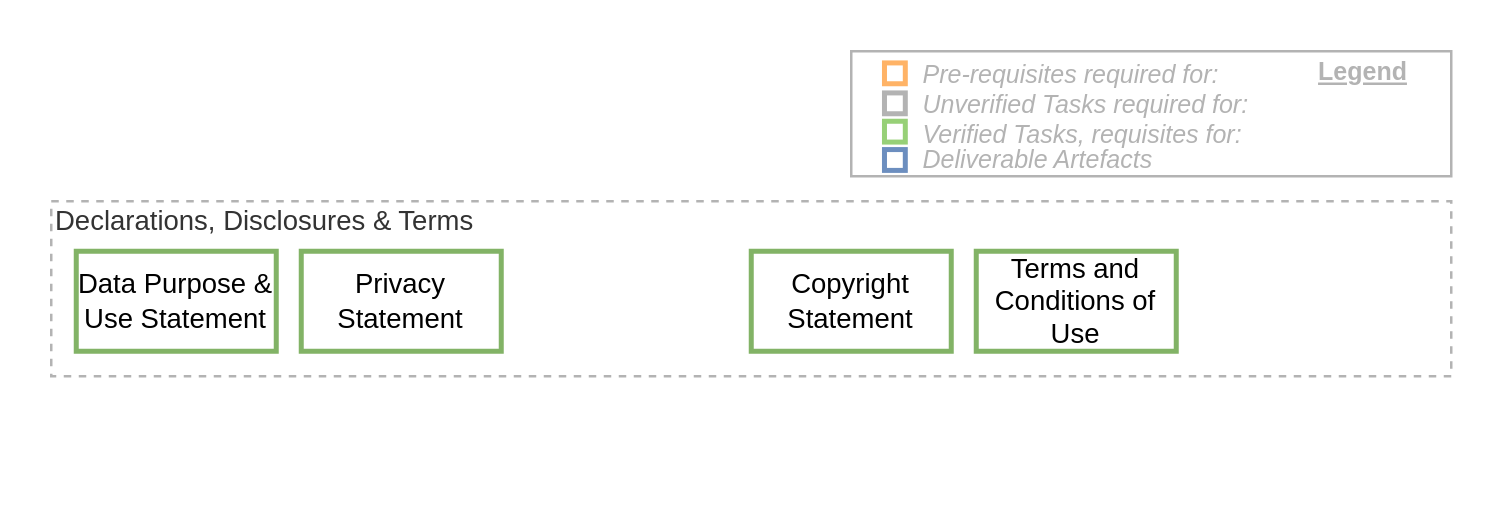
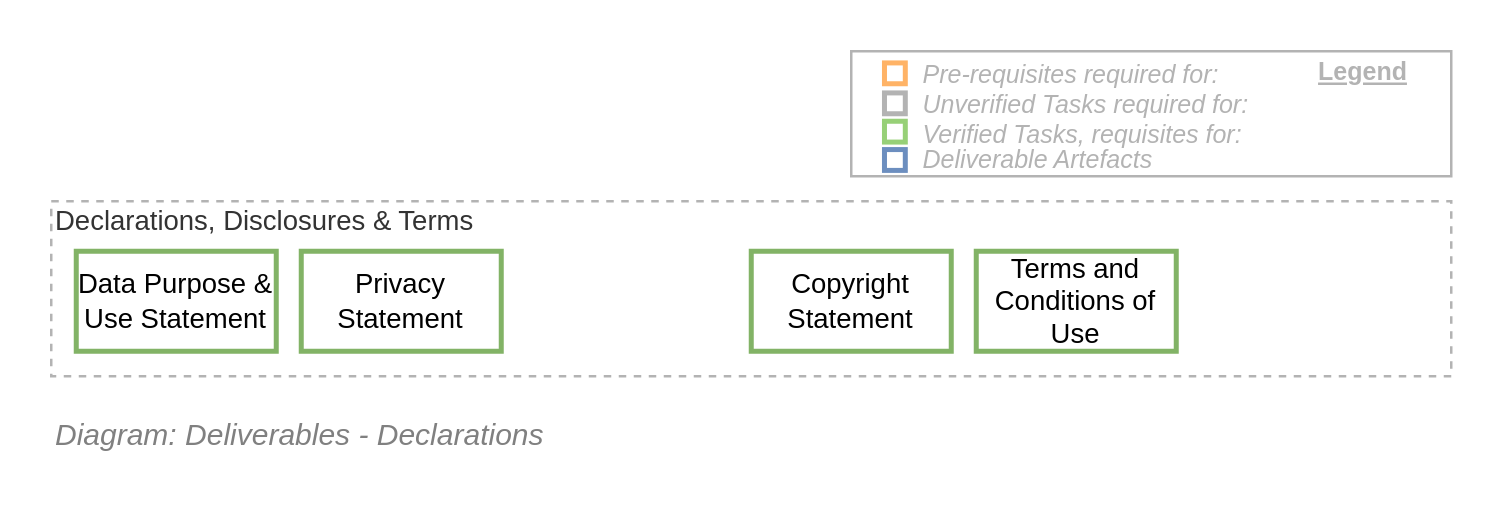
  <mxCell id="0" />
  <mxCell id="1" value="Diagram" parent="0" />
  <mxCell id="2" value="Declarations, Disclosures &amp;amp; Terms" style="rounded=0;whiteSpace=wrap;html=1;shadow=0;glass=0;comic=0;strokeColor=#B3B3B3;fillColor=none;fontSize=11;align=left;fontColor=#333333;recursiveResize=0;container=1;collapsible=0;verticalAlign=top;spacing=2;spacingTop=-5;dashed=1;" vertex="1" parent="1"><mxGeometry x="20" y="80" width="560" height="70" as="geometry" /></mxCell>
  <mxCell id="3" value="Terms and Conditions of Use" style="rounded=0;whiteSpace=wrap;html=1;shadow=0;glass=0;comic=0;strokeColor=#82b366;fontSize=11;align=center;recursiveResize=0;container=1;collapsible=0;fillColor=none;strokeWidth=2;" vertex="1" parent="2"><mxGeometry x="370" y="20" width="80" height="40" as="geometry" /></mxCell>
  <mxCell id="4" value="Privacy Statement" style="rounded=0;whiteSpace=wrap;html=1;shadow=0;glass=0;comic=0;strokeColor=#82b366;fontSize=11;align=center;recursiveResize=0;container=1;collapsible=0;fillColor=none;strokeWidth=2;" vertex="1" parent="2"><mxGeometry x="100.0" y="20" width="80" height="40" as="geometry" /></mxCell>
  <mxCell id="5" value="Copyright Statement" style="rounded=0;whiteSpace=wrap;html=1;shadow=0;glass=0;comic=0;strokeColor=#82b366;fontSize=11;align=center;recursiveResize=0;container=1;collapsible=0;fillColor=none;strokeWidth=2;" vertex="1" parent="2"><mxGeometry x="280" y="20" width="80" height="40" as="geometry" /></mxCell>
  <mxCell id="6" value="Data Purpose &amp;amp; Use Statement" style="rounded=0;whiteSpace=wrap;html=1;shadow=0;glass=0;comic=0;strokeColor=#82b366;fontSize=11;align=center;recursiveResize=0;container=1;collapsible=0;fillColor=none;strokeWidth=2;" vertex="1" parent="2"><mxGeometry x="10.0" y="20" width="80" height="40" as="geometry" /></mxCell>
  <mxCell id="7" value="" style="rounded=0;whiteSpace=wrap;html=1;fontSize=10;align=left;container=1;collapsible=0;fontColor=#B3B3B3;strokeColor=#B3B3B3;" vertex="1" parent="1"><mxGeometry x="340" y="20" width="240" height="50" as="geometry" /></mxCell>
  <mxCell id="8" value="" style="whiteSpace=wrap;html=1;aspect=fixed;fillColor=none;fontSize=10;align=left;fontStyle=2;strokeWidth=2;strokeColor=#FFB366;" vertex="1" parent="7"><mxGeometry x="13.294" y="4.667" width="8.333" height="8.333" as="geometry" /></mxCell>
  <mxCell id="9" value="" style="whiteSpace=wrap;html=1;aspect=fixed;fillColor=none;fontSize=10;align=left;fontStyle=2;strokeWidth=2;strokeColor=#97D077;" vertex="1" parent="7"><mxGeometry x="13.294" y="28" width="8.333" height="8.333" as="geometry" /></mxCell>
  <mxCell id="10" value="" style="whiteSpace=wrap;html=1;aspect=fixed;strokeColor=#6c8ebf;fontSize=10;align=left;fontStyle=2;strokeWidth=2;fillColor=none;" vertex="1" parent="7"><mxGeometry x="13.294" y="39.333" width="8.333" height="8.333" as="geometry" /></mxCell>
  <mxCell id="11" value="Pre-requisites required for:" style="text;html=1;strokeColor=none;fillColor=none;align=left;verticalAlign=middle;whiteSpace=wrap;rounded=0;fontSize=10;fontStyle=2;fontColor=#B3B3B3;" vertex="1" parent="7"><mxGeometry x="26.595" y="4.667" width="213.405" height="8.333" as="geometry" /></mxCell>
  <mxCell id="12" value="Verified Tasks, requisites for:" style="text;html=1;strokeColor=none;fillColor=none;align=left;verticalAlign=middle;whiteSpace=wrap;rounded=0;fontSize=10;fontStyle=2;fontColor=#B3B3B3;" vertex="1" parent="7"><mxGeometry x="26.59" y="30" width="213.41" height="6.33" as="geometry" /></mxCell>
  <mxCell id="13" value="Deliverable Artefacts" style="text;html=1;strokeColor=none;fillColor=none;align=left;verticalAlign=middle;whiteSpace=wrap;rounded=0;fontSize=10;fontStyle=2;fontColor=#B3B3B3;" vertex="1" parent="7"><mxGeometry x="26.595" y="39.333" width="213.405" height="8.333" as="geometry" /></mxCell>
  <mxCell id="14" value="Legend" style="text;html=1;strokeColor=none;fillColor=none;align=center;verticalAlign=middle;whiteSpace=wrap;rounded=0;fontSize=10;fontStyle=5;fontColor=#B3B3B3;" vertex="1" parent="7"><mxGeometry x="180" width="50" height="16.67" as="geometry" /></mxCell>
  <mxCell id="15" value="" style="whiteSpace=wrap;html=1;aspect=fixed;fontSize=10;align=left;fontStyle=2;strokeWidth=2;fontColor=#333333;fillColor=none;strokeColor=#B3B3B3;" vertex="1" parent="7"><mxGeometry x="13.294" y="16.667" width="8.333" height="8.333" as="geometry" /></mxCell>
  <mxCell id="16" value="Unverified Tasks required for:" style="text;html=1;strokeColor=none;fillColor=none;align=left;verticalAlign=middle;whiteSpace=wrap;rounded=0;fontSize=10;fontStyle=2;fontColor=#B3B3B3;" vertex="1" parent="7"><mxGeometry x="26.595" y="16.667" width="213.405" height="8.333" as="geometry" /></mxCell>
  <mxCell id="17" value="Title/Diagram" parent="0" />
+ <mxCell id="18" value="&lt;font style=&quot;font-size: 12px&quot;&gt;Diagram: Deliverables - Declarations&lt;br&gt;&lt;/font&gt;" style="text;strokeColor=none;fillColor=none;html=1;fontSize=24;fontStyle=2;verticalAlign=middle;align=left;shadow=0;glass=0;comic=0;opacity=30;fontColor=#808080;rounded=0;" vertex="1" parent="17"><mxGeometry x="20" y="160" width="520" height="20" as="geometry" /></mxCell>
